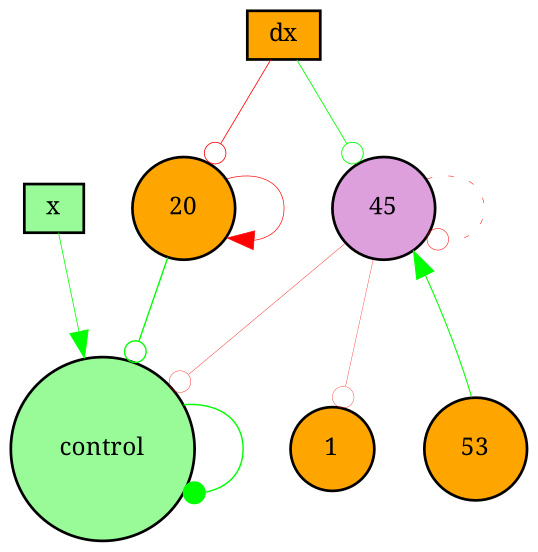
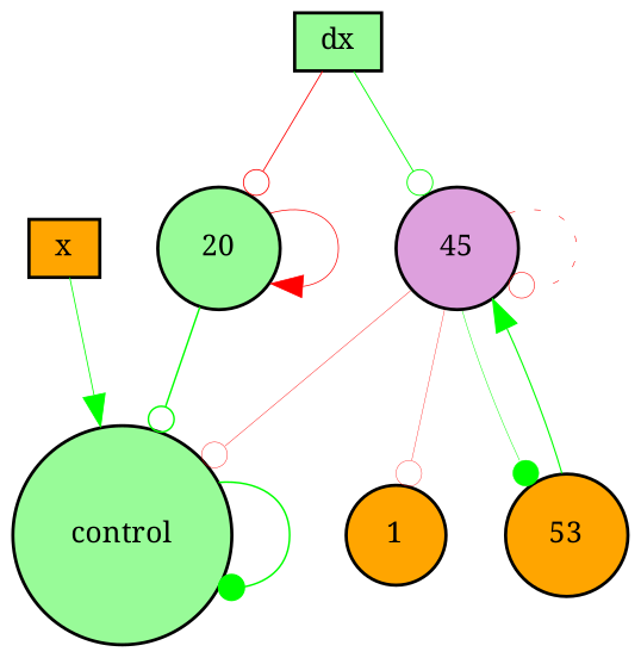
  digraph {
    fontname="Noto Serif"
    node [fillcolor=palegreen fontname="Noto Serif" fontsize=9 shape=circle style=filled]
    edge [arrowhead=odot color=green fontname="Noto Serif" style=solid]
-   x [height=0.2 shape=box width=0.2]
+   x [fillcolor=orange height=0.2 shape=box width=0.2]
    control [height=0.2 width=0.2]
-   dx [fillcolor=orange height=0.2 shape=box width=0.2]
-   20 [fillcolor=orange height=0.2 width=0.2]
+   dx [height=0.2 shape=box width=0.2]
+   20 [height=0.2 width=0.2]
    45 [fillcolor=plum height=0.2 width=0.2]
    1 [fillcolor=orange height=0.2 width=0.2]
    53 [fillcolor=orange height=0.2 width=0.2]
    x -> control [arrowhead=normal penwidth=0.28976814129278206]
    control -> control [arrowhead=dot penwidth=0.5277269515834471]
    dx -> 20 [color=red penwidth=0.29792134444272644]
    dx -> 45 [penwidth=0.3234199018629528]
    20 -> control [penwidth=0.5092947106347381]
    20 -> 20 [arrowhead=normal color=red penwidth=0.2511944958553243]
    45 -> control [color=red penwidth=0.14571517455474914]
    45 -> 45 [color=red penwidth=0.1960460200220101 style=dotted]
    45 -> 1 [color=red penwidth=0.12483257904103193]
+   45 -> 53 [arrowhead=dot penwidth=0.16640010229235325]
    53 -> 45 [arrowhead=normal penwidth=0.3964549361720605]
  }
